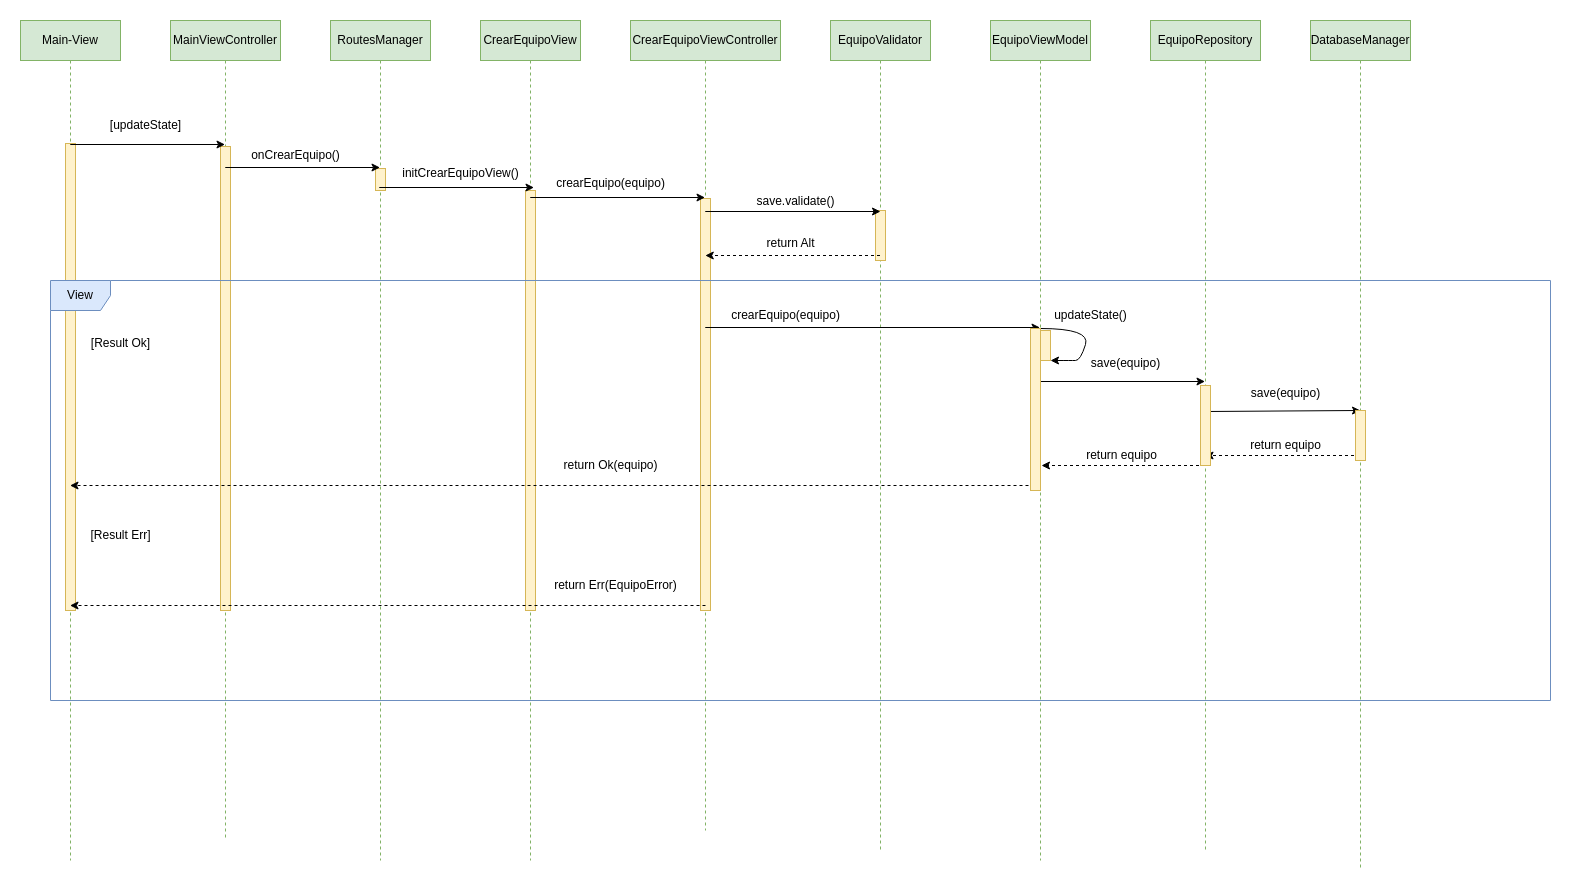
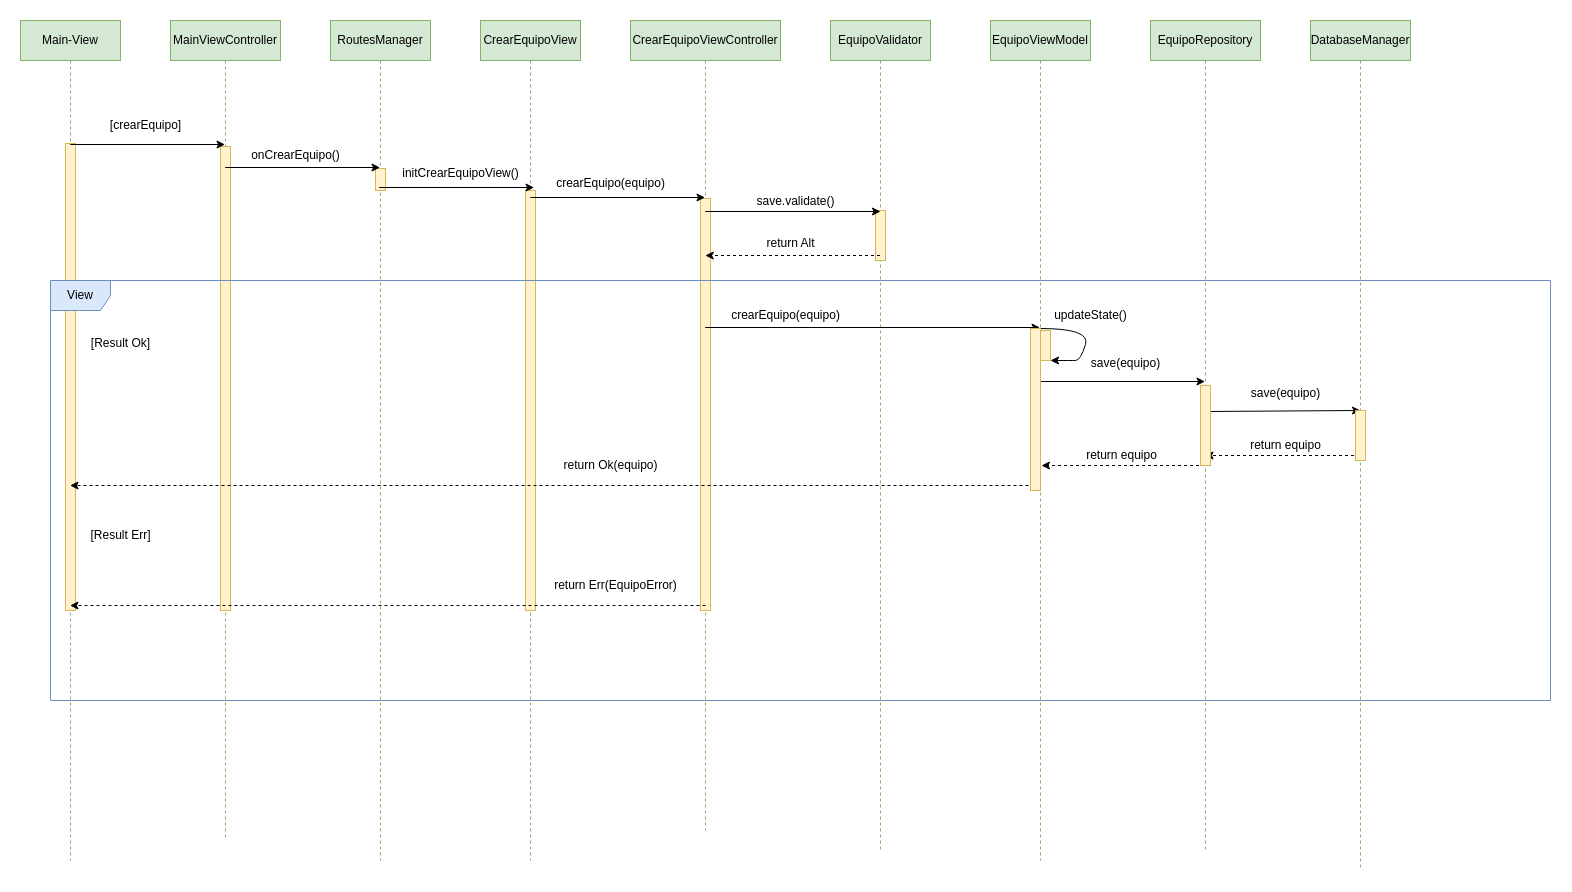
  <mxCell id="0" />
  <mxCell id="1" parent="0" />
  <mxCell id="2" value="Main-View" style="shape=umlLifeline;perimeter=lifelinePerimeter;whiteSpace=wrap;html=1;container=1;dropTarget=0;collapsible=0;recursiveResize=0;outlineConnect=0;portConstraint=eastwest;newEdgeStyle={&quot;edgeStyle&quot;:&quot;elbowEdgeStyle&quot;,&quot;elbow&quot;:&quot;vertical&quot;,&quot;curved&quot;:0,&quot;rounded&quot;:0};fillColor=#d5e8d4;strokeColor=#82b366;" vertex="1" parent="1"><mxGeometry x="20" y="20" width="100" height="840" as="geometry" /></mxCell>
  <mxCell id="3" value="" style="html=1;points=[];perimeter=orthogonalPerimeter;outlineConnect=0;targetShapes=umlLifeline;portConstraint=eastwest;newEdgeStyle={&quot;edgeStyle&quot;:&quot;elbowEdgeStyle&quot;,&quot;elbow&quot;:&quot;vertical&quot;,&quot;curved&quot;:0,&quot;rounded&quot;:0};fillColor=#fff2cc;strokeColor=#d6b656;" vertex="1" parent="2"><mxGeometry x="45" y="123" width="10" height="467" as="geometry" /></mxCell>
  <mxCell id="4" value="MainViewController" style="shape=umlLifeline;perimeter=lifelinePerimeter;whiteSpace=wrap;html=1;container=1;dropTarget=0;collapsible=0;recursiveResize=0;outlineConnect=0;portConstraint=eastwest;newEdgeStyle={&quot;edgeStyle&quot;:&quot;elbowEdgeStyle&quot;,&quot;elbow&quot;:&quot;vertical&quot;,&quot;curved&quot;:0,&quot;rounded&quot;:0};fillColor=#d5e8d4;strokeColor=#82b366;" vertex="1" parent="1"><mxGeometry x="170" y="20" width="110" height="820" as="geometry" /></mxCell>
  <mxCell id="5" value="" style="html=1;points=[];perimeter=orthogonalPerimeter;outlineConnect=0;targetShapes=umlLifeline;portConstraint=eastwest;newEdgeStyle={&quot;edgeStyle&quot;:&quot;elbowEdgeStyle&quot;,&quot;elbow&quot;:&quot;vertical&quot;,&quot;curved&quot;:0,&quot;rounded&quot;:0};fillColor=#fff2cc;strokeColor=#d6b656;" vertex="1" parent="4"><mxGeometry x="50" y="126" width="10" height="464" as="geometry" /></mxCell>
  <mxCell id="6" value="RoutesManager" style="shape=umlLifeline;perimeter=lifelinePerimeter;whiteSpace=wrap;html=1;container=1;dropTarget=0;collapsible=0;recursiveResize=0;outlineConnect=0;portConstraint=eastwest;newEdgeStyle={&quot;edgeStyle&quot;:&quot;elbowEdgeStyle&quot;,&quot;elbow&quot;:&quot;vertical&quot;,&quot;curved&quot;:0,&quot;rounded&quot;:0};fillColor=#d5e8d4;strokeColor=#82b366;" vertex="1" parent="1"><mxGeometry x="330" y="20" width="100" height="840" as="geometry" /></mxCell>
  <mxCell id="7" value="" style="html=1;points=[];perimeter=orthogonalPerimeter;outlineConnect=0;targetShapes=umlLifeline;portConstraint=eastwest;newEdgeStyle={&quot;edgeStyle&quot;:&quot;elbowEdgeStyle&quot;,&quot;elbow&quot;:&quot;vertical&quot;,&quot;curved&quot;:0,&quot;rounded&quot;:0};fillColor=#fff2cc;strokeColor=#d6b656;" vertex="1" parent="6"><mxGeometry x="45" y="148" width="10" height="22" as="geometry" /></mxCell>
  <mxCell id="8" value="CrearEquipoView" style="shape=umlLifeline;perimeter=lifelinePerimeter;whiteSpace=wrap;html=1;container=1;dropTarget=0;collapsible=0;recursiveResize=0;outlineConnect=0;portConstraint=eastwest;newEdgeStyle={&quot;edgeStyle&quot;:&quot;elbowEdgeStyle&quot;,&quot;elbow&quot;:&quot;vertical&quot;,&quot;curved&quot;:0,&quot;rounded&quot;:0};fillColor=#d5e8d4;strokeColor=#82b366;" vertex="1" parent="1"><mxGeometry x="480" y="20" width="100" height="840" as="geometry" /></mxCell>
  <mxCell id="9" value="" style="html=1;points=[];perimeter=orthogonalPerimeter;outlineConnect=0;targetShapes=umlLifeline;portConstraint=eastwest;newEdgeStyle={&quot;edgeStyle&quot;:&quot;elbowEdgeStyle&quot;,&quot;elbow&quot;:&quot;vertical&quot;,&quot;curved&quot;:0,&quot;rounded&quot;:0};fillColor=#fff2cc;strokeColor=#d6b656;" vertex="1" parent="8"><mxGeometry x="45" y="170" width="10" height="420" as="geometry" /></mxCell>
  <mxCell id="10" value="CrearEquipoViewController" style="shape=umlLifeline;perimeter=lifelinePerimeter;whiteSpace=wrap;html=1;container=1;dropTarget=0;collapsible=0;recursiveResize=0;outlineConnect=0;portConstraint=eastwest;newEdgeStyle={&quot;edgeStyle&quot;:&quot;elbowEdgeStyle&quot;,&quot;elbow&quot;:&quot;vertical&quot;,&quot;curved&quot;:0,&quot;rounded&quot;:0};fillColor=#d5e8d4;strokeColor=#82b366;" vertex="1" parent="1"><mxGeometry x="630" y="20" width="150" height="810" as="geometry" /></mxCell>
  <mxCell id="11" value="" style="html=1;points=[];perimeter=orthogonalPerimeter;outlineConnect=0;targetShapes=umlLifeline;portConstraint=eastwest;newEdgeStyle={&quot;edgeStyle&quot;:&quot;elbowEdgeStyle&quot;,&quot;elbow&quot;:&quot;vertical&quot;,&quot;curved&quot;:0,&quot;rounded&quot;:0};fillColor=#fff2cc;strokeColor=#d6b656;" vertex="1" parent="10"><mxGeometry x="70" y="178" width="10" height="412" as="geometry" /></mxCell>
  <mxCell id="12" value="EquipoValidator" style="shape=umlLifeline;perimeter=lifelinePerimeter;whiteSpace=wrap;html=1;container=1;dropTarget=0;collapsible=0;recursiveResize=0;outlineConnect=0;portConstraint=eastwest;newEdgeStyle={&quot;edgeStyle&quot;:&quot;elbowEdgeStyle&quot;,&quot;elbow&quot;:&quot;vertical&quot;,&quot;curved&quot;:0,&quot;rounded&quot;:0};fillColor=#d5e8d4;strokeColor=#82b366;" vertex="1" parent="1"><mxGeometry x="830" y="20" width="100" height="830" as="geometry" /></mxCell>
  <mxCell id="13" value="" style="html=1;points=[];perimeter=orthogonalPerimeter;outlineConnect=0;targetShapes=umlLifeline;portConstraint=eastwest;newEdgeStyle={&quot;edgeStyle&quot;:&quot;elbowEdgeStyle&quot;,&quot;elbow&quot;:&quot;vertical&quot;,&quot;curved&quot;:0,&quot;rounded&quot;:0};fillColor=#fff2cc;strokeColor=#d6b656;" vertex="1" parent="12"><mxGeometry x="45" y="190" width="10" height="50" as="geometry" /></mxCell>
  <mxCell id="14" value="EquipoViewModel" style="shape=umlLifeline;perimeter=lifelinePerimeter;whiteSpace=wrap;html=1;container=1;dropTarget=0;collapsible=0;recursiveResize=0;outlineConnect=0;portConstraint=eastwest;newEdgeStyle={&quot;edgeStyle&quot;:&quot;elbowEdgeStyle&quot;,&quot;elbow&quot;:&quot;vertical&quot;,&quot;curved&quot;:0,&quot;rounded&quot;:0};fillColor=#d5e8d4;strokeColor=#82b366;" vertex="1" parent="1"><mxGeometry x="990" y="20" width="100" height="840" as="geometry" /></mxCell>
  <mxCell id="15" value="EquipoRepository" style="shape=umlLifeline;perimeter=lifelinePerimeter;whiteSpace=wrap;html=1;container=1;dropTarget=0;collapsible=0;recursiveResize=0;outlineConnect=0;portConstraint=eastwest;newEdgeStyle={&quot;edgeStyle&quot;:&quot;elbowEdgeStyle&quot;,&quot;elbow&quot;:&quot;vertical&quot;,&quot;curved&quot;:0,&quot;rounded&quot;:0};fillColor=#d5e8d4;strokeColor=#82b366;" vertex="1" parent="1"><mxGeometry x="1150" y="20" width="110" height="830" as="geometry" /></mxCell>
  <mxCell id="16" value="DatabaseManager" style="shape=umlLifeline;perimeter=lifelinePerimeter;whiteSpace=wrap;html=1;container=1;dropTarget=0;collapsible=0;recursiveResize=0;outlineConnect=0;portConstraint=eastwest;newEdgeStyle={&quot;edgeStyle&quot;:&quot;elbowEdgeStyle&quot;,&quot;elbow&quot;:&quot;vertical&quot;,&quot;curved&quot;:0,&quot;rounded&quot;:0};fillColor=#d5e8d4;strokeColor=#82b366;" vertex="1" parent="1"><mxGeometry x="1310" y="20" width="100" height="850" as="geometry" /></mxCell>
  <mxCell id="17" value="" style="endArrow=classic;html=1;rounded=0;" edge="1" parent="1"><mxGeometry width="50" height="50" relative="1" as="geometry"><mxPoint x="69.759" y="144" as="sourcePoint" /><mxPoint x="224.5" y="144" as="targetPoint" /></mxGeometry></mxCell>
  <mxCell id="18" value="" style="endArrow=classic;html=1;rounded=0;" edge="1" parent="1"><mxGeometry width="50" height="50" relative="1" as="geometry"><mxPoint x="224.759" y="167" as="sourcePoint" /><mxPoint x="379.5" y="167" as="targetPoint" /></mxGeometry></mxCell>
  <mxCell id="19" value="" style="endArrow=classic;html=1;rounded=0;" edge="1" parent="1"><mxGeometry width="50" height="50" relative="1" as="geometry"><mxPoint x="378.759" y="187" as="sourcePoint" /><mxPoint x="533.5" y="187" as="targetPoint" /></mxGeometry></mxCell>
  <mxCell id="20" value="" style="endArrow=classic;html=1;rounded=0;" edge="1" parent="1" target="10"><mxGeometry width="50" height="50" relative="1" as="geometry"><mxPoint x="529.759" y="197" as="sourcePoint" /><mxPoint x="684.5" y="197" as="targetPoint" /></mxGeometry></mxCell>
  <mxCell id="21" value="" style="endArrow=classic;html=1;rounded=0;" edge="1" parent="1"><mxGeometry width="50" height="50" relative="1" as="geometry"><mxPoint x="704.759" y="211" as="sourcePoint" /><mxPoint x="880" y="211" as="targetPoint" /></mxGeometry></mxCell>
  <mxCell id="22" value="" style="endArrow=classic;html=1;rounded=0;dashed=1;" edge="1" parent="1"><mxGeometry width="50" height="50" relative="1" as="geometry"><mxPoint x="879.5" y="255" as="sourcePoint" /><mxPoint x="704.759" y="255" as="targetPoint" /></mxGeometry></mxCell>
- <mxCell id="23" value="[updateState]" style="text;html=1;align=center;verticalAlign=middle;resizable=0;points=[];autosize=1;strokeColor=none;fillColor=none;" vertex="1" parent="1"><mxGeometry x="100" y="110" width="90" height="30" as="geometry" /></mxCell>
+ <mxCell id="23" value="[crearEquipo]" style="text;html=1;align=center;verticalAlign=middle;resizable=0;points=[];autosize=1;strokeColor=none;fillColor=none;" vertex="1" parent="1"><mxGeometry x="100" y="110" width="90" height="30" as="geometry" /></mxCell>
  <mxCell id="24" value="onCrearEquipo()" style="text;html=1;align=center;verticalAlign=middle;resizable=0;points=[];autosize=1;strokeColor=none;fillColor=none;" vertex="1" parent="1"><mxGeometry x="240" y="140" width="110" height="30" as="geometry" /></mxCell>
  <mxCell id="25" value="initCrearEquipoView()" style="text;html=1;align=center;verticalAlign=middle;resizable=0;points=[];autosize=1;strokeColor=none;fillColor=none;" vertex="1" parent="1"><mxGeometry x="390" y="158" width="140" height="30" as="geometry" /></mxCell>
  <mxCell id="26" value="crearEquipo(equipo)" style="text;html=1;align=center;verticalAlign=middle;resizable=0;points=[];autosize=1;strokeColor=none;fillColor=none;" vertex="1" parent="1"><mxGeometry x="545" y="168" width="130" height="30" as="geometry" /></mxCell>
  <mxCell id="27" value="save.validate()" style="text;html=1;align=center;verticalAlign=middle;resizable=0;points=[];autosize=1;strokeColor=none;fillColor=none;" vertex="1" parent="1"><mxGeometry x="740" y="186" width="110" height="30" as="geometry" /></mxCell>
  <mxCell id="28" value="return Alt" style="text;html=1;align=center;verticalAlign=middle;resizable=0;points=[];autosize=1;strokeColor=none;fillColor=none;" vertex="1" parent="1"><mxGeometry x="745" y="228" width="90" height="30" as="geometry" /></mxCell>
  <mxCell id="29" value="[Result Ok]" style="text;html=1;align=center;verticalAlign=middle;resizable=0;points=[];autosize=1;strokeColor=none;fillColor=none;" vertex="1" parent="1"><mxGeometry x="80" y="328" width="80" height="30" as="geometry" /></mxCell>
  <mxCell id="30" value="[Result Err]" style="text;html=1;align=center;verticalAlign=middle;resizable=0;points=[];autosize=1;strokeColor=none;fillColor=none;" vertex="1" parent="1"><mxGeometry x="80" y="520" width="80" height="30" as="geometry" /></mxCell>
  <mxCell id="31" value="" style="endArrow=classic;html=1;rounded=0;" edge="1" parent="1" target="14"><mxGeometry width="50" height="50" relative="1" as="geometry"><mxPoint x="704.759" y="327" as="sourcePoint" /><mxPoint x="880" y="327" as="targetPoint" /></mxGeometry></mxCell>
  <mxCell id="32" value="crearEquipo(equipo)" style="text;html=1;align=center;verticalAlign=middle;resizable=0;points=[];autosize=1;strokeColor=none;fillColor=none;" vertex="1" parent="1"><mxGeometry x="720" y="300" width="130" height="30" as="geometry" /></mxCell>
  <mxCell id="33" value="" style="curved=1;endArrow=classic;html=1;rounded=0;" edge="1" parent="1" target="49"><mxGeometry width="50" height="50" relative="1" as="geometry"><mxPoint x="1040" y="328" as="sourcePoint" /><mxPoint x="1090" y="278" as="targetPoint" /><Array as="points"><mxPoint x="1090" y="328" /><mxPoint x="1080" y="360" /><mxPoint x="1070" y="360" /></Array></mxGeometry></mxCell>
  <mxCell id="34" value="updateState()" style="text;html=1;align=center;verticalAlign=middle;resizable=0;points=[];autosize=1;strokeColor=none;fillColor=none;" vertex="1" parent="1"><mxGeometry x="1040" y="300" width="100" height="30" as="geometry" /></mxCell>
  <mxCell id="35" value="" style="endArrow=classic;html=1;rounded=0;" edge="1" parent="1"><mxGeometry width="50" height="50" relative="1" as="geometry"><mxPoint x="1039.759" y="381" as="sourcePoint" /><mxPoint x="1204.5" y="381" as="targetPoint" /></mxGeometry></mxCell>
  <mxCell id="36" value="save(equipo)" style="text;html=1;align=center;verticalAlign=middle;resizable=0;points=[];autosize=1;strokeColor=none;fillColor=none;" vertex="1" parent="1"><mxGeometry x="1080" y="348" width="90" height="30" as="geometry" /></mxCell>
  <mxCell id="37" value="" style="endArrow=classic;html=1;rounded=0;" edge="1" parent="1"><mxGeometry width="50" height="50" relative="1" as="geometry"><mxPoint x="1205.759" y="411" as="sourcePoint" /><mxPoint x="1360" y="410" as="targetPoint" /></mxGeometry></mxCell>
  <mxCell id="38" value="save(equipo)" style="text;html=1;align=center;verticalAlign=middle;resizable=0;points=[];autosize=1;strokeColor=none;fillColor=none;" vertex="1" parent="1"><mxGeometry x="1240" y="378" width="90" height="30" as="geometry" /></mxCell>
  <mxCell id="39" value="" style="endArrow=classic;html=1;rounded=0;dashed=1;" edge="1" parent="1" target="15"><mxGeometry width="50" height="50" relative="1" as="geometry"><mxPoint x="1359.5" y="455" as="sourcePoint" /><mxPoint x="1200" y="455" as="targetPoint" /></mxGeometry></mxCell>
  <mxCell id="40" value="return equipo" style="text;html=1;align=center;verticalAlign=middle;resizable=0;points=[];autosize=1;strokeColor=none;fillColor=none;" vertex="1" parent="1"><mxGeometry x="1240" y="430" width="90" height="30" as="geometry" /></mxCell>
  <mxCell id="41" value="" style="endArrow=classic;html=1;rounded=0;dashed=1;" edge="1" parent="1" source="15"><mxGeometry width="50" height="50" relative="1" as="geometry"><mxPoint x="1195.5" y="465" as="sourcePoint" /><mxPoint x="1041" y="465" as="targetPoint" /></mxGeometry></mxCell>
  <mxCell id="42" value="return equipo" style="text;html=1;align=center;verticalAlign=middle;resizable=0;points=[];autosize=1;strokeColor=none;fillColor=none;" vertex="1" parent="1"><mxGeometry x="1076" y="440" width="90" height="30" as="geometry" /></mxCell>
  <mxCell id="43" value="" style="endArrow=classic;html=1;rounded=0;dashed=1;" edge="1" parent="1" target="2"><mxGeometry width="50" height="50" relative="1" as="geometry"><mxPoint x="1040" y="485" as="sourcePoint" /><mxPoint x="876" y="485" as="targetPoint" /></mxGeometry></mxCell>
  <mxCell id="44" value="return Ok(equipo)" style="text;html=1;align=center;verticalAlign=middle;resizable=0;points=[];autosize=1;strokeColor=none;fillColor=none;" vertex="1" parent="1"><mxGeometry x="550" y="450" width="120" height="30" as="geometry" /></mxCell>
  <mxCell id="45" value="" style="endArrow=classic;html=1;rounded=0;dashed=1;" edge="1" parent="1" target="2"><mxGeometry width="50" height="50" relative="1" as="geometry"><mxPoint x="705" y="605" as="sourcePoint" /><mxPoint x="541" y="605" as="targetPoint" /></mxGeometry></mxCell>
  <mxCell id="46" value="return Err(EquipoError)" style="text;html=1;align=center;verticalAlign=middle;resizable=0;points=[];autosize=1;strokeColor=none;fillColor=none;" vertex="1" parent="1"><mxGeometry x="540" y="570" width="150" height="30" as="geometry" /></mxCell>
  <mxCell id="47" value="View" style="shape=umlFrame;whiteSpace=wrap;html=1;pointerEvents=0;fillColor=#dae8fc;strokeColor=#6c8ebf;" vertex="1" parent="1"><mxGeometry x="50" y="280" width="1500" height="420" as="geometry" /></mxCell>
  <mxCell id="48" value="" style="html=1;points=[];perimeter=orthogonalPerimeter;outlineConnect=0;targetShapes=umlLifeline;portConstraint=eastwest;newEdgeStyle={&quot;edgeStyle&quot;:&quot;elbowEdgeStyle&quot;,&quot;elbow&quot;:&quot;vertical&quot;,&quot;curved&quot;:0,&quot;rounded&quot;:0};fillColor=#fff2cc;strokeColor=#d6b656;" vertex="1" parent="1"><mxGeometry x="1030" y="328" width="10" height="162" as="geometry" /></mxCell>
  <mxCell id="49" value="" style="html=1;points=[];perimeter=orthogonalPerimeter;outlineConnect=0;targetShapes=umlLifeline;portConstraint=eastwest;newEdgeStyle={&quot;edgeStyle&quot;:&quot;elbowEdgeStyle&quot;,&quot;elbow&quot;:&quot;vertical&quot;,&quot;curved&quot;:0,&quot;rounded&quot;:0};fillColor=#fff2cc;strokeColor=#d6b656;" vertex="1" parent="1"><mxGeometry x="1040" y="330" width="10" height="30" as="geometry" /></mxCell>
  <mxCell id="50" value="" style="html=1;points=[];perimeter=orthogonalPerimeter;outlineConnect=0;targetShapes=umlLifeline;portConstraint=eastwest;newEdgeStyle={&quot;edgeStyle&quot;:&quot;elbowEdgeStyle&quot;,&quot;elbow&quot;:&quot;vertical&quot;,&quot;curved&quot;:0,&quot;rounded&quot;:0};fillColor=#fff2cc;strokeColor=#d6b656;" vertex="1" parent="1"><mxGeometry x="1200" y="385" width="10" height="80" as="geometry" /></mxCell>
  <mxCell id="51" value="" style="html=1;points=[];perimeter=orthogonalPerimeter;outlineConnect=0;targetShapes=umlLifeline;portConstraint=eastwest;newEdgeStyle={&quot;edgeStyle&quot;:&quot;elbowEdgeStyle&quot;,&quot;elbow&quot;:&quot;vertical&quot;,&quot;curved&quot;:0,&quot;rounded&quot;:0};fillColor=#fff2cc;strokeColor=#d6b656;" vertex="1" parent="1"><mxGeometry x="1355" y="410" width="10" height="50" as="geometry" /></mxCell>
